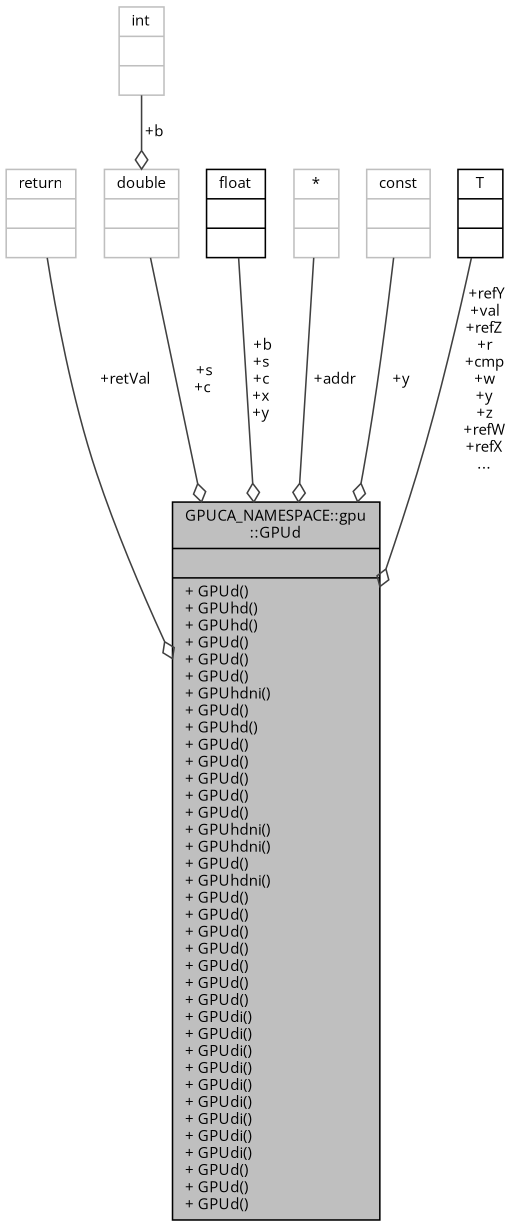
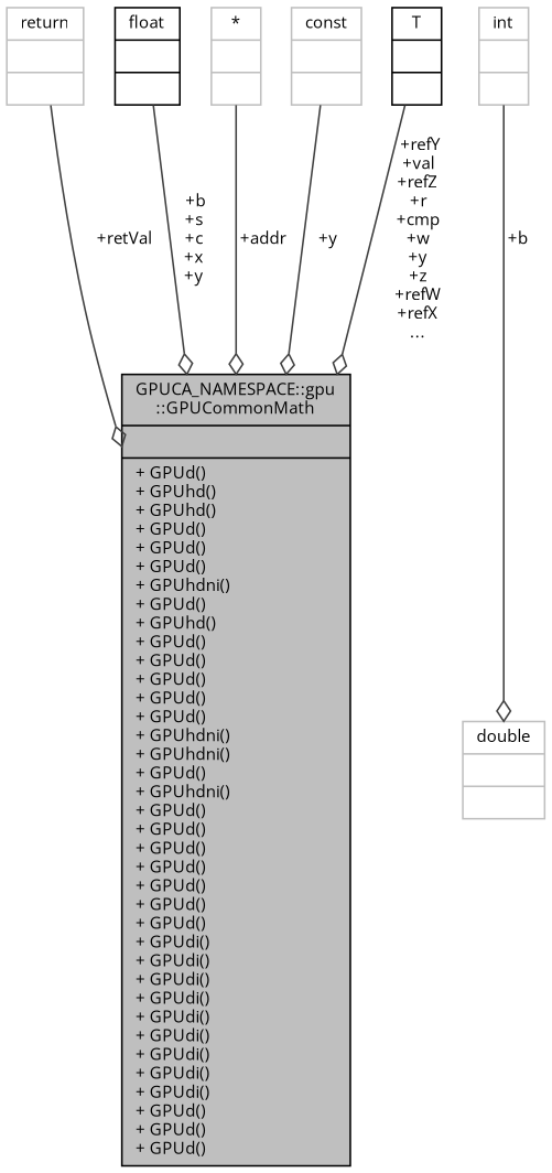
  digraph {
    fontname="Open Sans"
    node [color=grey75 fontname="Open Sans" fontsize=10 shape=record]
    edge [arrowhead=odiamond color=grey25 fontname="Open Sans" fontsize=10 labelfontname=Helvetica labelfontsize=10 style=solid]
-   n1 [color=black fillcolor=grey75 fontcolor=black height=0.2 label="{GPUCA_NAMESPACE::gpu\l::GPUd\n||+ GPUd()\l+ GPUhd()\l+ GPUhd()\l+ GPUd()\l+ GPUd()\l+ GPUd()\l+ GPUhdni()\l+ GPUd()\l+ GPUhd()\l+ GPUd()\l+ GPUd()\l+ GPUd()\l+ GPUd()\l+ GPUd()\l+ GPUhdni()\l+ GPUhdni()\l+ GPUd()\l+ GPUhdni()\l+ GPUd()\l+ GPUd()\l+ GPUd()\l+ GPUd()\l+ GPUd()\l+ GPUd()\l+ GPUd()\l+ GPUdi()\l+ GPUdi()\l+ GPUdi()\l+ GPUdi()\l+ GPUdi()\l+ GPUdi()\l+ GPUdi()\l+ GPUdi()\l+ GPUdi()\l+ GPUd()\l+ GPUd()\l+ GPUd()\l}" style=filled width=0.4]
+   n1 [color=black fillcolor=grey75 fontcolor=black height=0.2 label="{GPUCA_NAMESPACE::gpu\l::GPUCommonMath\n||+ GPUd()\l+ GPUhd()\l+ GPUhd()\l+ GPUd()\l+ GPUd()\l+ GPUd()\l+ GPUhdni()\l+ GPUd()\l+ GPUhd()\l+ GPUd()\l+ GPUd()\l+ GPUd()\l+ GPUd()\l+ GPUd()\l+ GPUhdni()\l+ GPUhdni()\l+ GPUd()\l+ GPUhdni()\l+ GPUd()\l+ GPUd()\l+ GPUd()\l+ GPUd()\l+ GPUd()\l+ GPUd()\l+ GPUd()\l+ GPUdi()\l+ GPUdi()\l+ GPUdi()\l+ GPUdi()\l+ GPUdi()\l+ GPUdi()\l+ GPUdi()\l+ GPUdi()\l+ GPUdi()\l+ GPUd()\l+ GPUd()\l+ GPUd()\l}" style=filled width=0.4]
    n2 [height=0.2 label="{return\n||}" width=0.4]
    n3 [height=0.2 label="{double\n||}" width=0.4]
    n4 [color=black height=0.2 label="{float\n||}" width=0.4]
    n5 [height=0.2 label="{*\n||}" width=0.4]
    n6 [height=0.2 label="{int\n||}" width=0.4]
    n7 [height=0.2 label="{const\n||}" width=0.4]
    n8 [color=black height=0.2 label="{T\n||}" width=0.4]
    n2 -> n1 [label=" +retVal"]
-   n3 -> n1 [label=" +s\n+c"]
    n4 -> n1 [label=" +b\n+s\n+c\n+x\n+y"]
    n5 -> n1 [label=" +addr"]
    n6 -> n3 [label=" +b"]
    n7 -> n1 [label=" +y"]
    n8 -> n1 [label=" +refY\n+val\n+refZ\n+r\n+cmp\n+w\n+y\n+z\n+refW\n+refX\n..."]
  }
